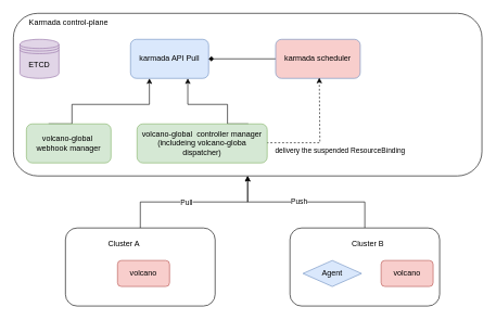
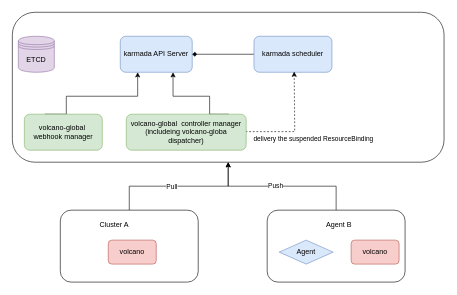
  <mxCell id="0" />
  <mxCell id="1" parent="0" />
  <mxCell id="2" value="" style="rounded=1;whiteSpace=wrap;html=1;" parent="1" vertex="1"><mxGeometry x="20" y="20" width="720" height="250" as="geometry" /></mxCell>
- <mxCell id="3" value="Karmada control-plane" style="text;html=1;strokeColor=none;fillColor=none;align=center;verticalAlign=middle;whiteSpace=wrap;rounded=0;" parent="1" vertex="1"><mxGeometry x="30" y="20" width="150" height="30" as="geometry" /></mxCell>
- <mxCell id="4" value="karmada API Pull" style="rounded=1;whiteSpace=wrap;html=1;fillColor=#dae8fc;strokeColor=#6c8ebf;" parent="1" vertex="1"><mxGeometry x="200" y="60" width="120" height="60" as="geometry" /></mxCell>
+ <mxCell id="4" value="karmada API Server" style="rounded=1;whiteSpace=wrap;html=1;fillColor=#dae8fc;strokeColor=#6c8ebf;" parent="1" vertex="1"><mxGeometry x="200" y="60" width="120" height="60" as="geometry" /></mxCell>
  <mxCell id="5" style="edgeStyle=orthogonalEdgeStyle;rounded=0;orthogonalLoop=1;jettySize=auto;html=1;endArrow=diamond;" parent="1" source="6" target="4" edge="1"><mxGeometry relative="1" as="geometry" /></mxCell>
- <mxCell id="6" value="karmada scheduler" style="rounded=1;whiteSpace=wrap;html=1;fillColor=#f8cecc;strokeColor=#6c8ebf;" parent="1" vertex="1"><mxGeometry x="423" y="60" width="130" height="60" as="geometry" /></mxCell>
+ <mxCell id="6" value="karmada scheduler" style="rounded=1;whiteSpace=wrap;html=1;fillColor=#dae8fc;strokeColor=#6c8ebf;" parent="1" vertex="1"><mxGeometry x="423" y="60" width="130" height="60" as="geometry" /></mxCell>
  <mxCell id="7" value="ETCD" style="shape=datastore;whiteSpace=wrap;html=1;fillColor=#e1d5e7;strokeColor=#9673a6;" parent="1" vertex="1"><mxGeometry x="30" y="60" width="60" height="60" as="geometry" /></mxCell>
  <mxCell id="8" style="edgeStyle=orthogonalEdgeStyle;rounded=0;orthogonalLoop=1;jettySize=auto;html=1;entryX=0.5;entryY=1;entryDx=0;entryDy=0;" parent="1" edge="1"><mxGeometry relative="1" as="geometry"><mxPoint x="381" y="190" as="sourcePoint" /><Array as="points"><mxPoint x="349" y="190" /><mxPoint x="349" y="160" /><mxPoint x="288" y="160" /></Array><mxPoint x="288" y="120" as="targetPoint" /></mxGeometry></mxCell>
  <mxCell id="9" style="edgeStyle=orthogonalEdgeStyle;rounded=0;orthogonalLoop=1;jettySize=auto;html=1;dashed=1;" parent="1" edge="1"><mxGeometry relative="1" as="geometry"><mxPoint x="409" y="219" as="sourcePoint" /><mxPoint x="490.04" y="119" as="targetPoint" /><Array as="points"><mxPoint x="491" y="219" /><mxPoint x="491" y="119" /></Array></mxGeometry></mxCell>
  <mxCell id="10" value="delivery the&amp;nbsp;suspended&amp;nbsp;ResourceBinding" style="edgeLabel;html=1;align=center;verticalAlign=middle;resizable=0;points=[];" parent="9" vertex="1" connectable="0"><mxGeometry x="-0.329" y="-1" relative="1" as="geometry"><mxPoint x="51" y="10" as="offset" /></mxGeometry></mxCell>
  <mxCell id="11" style="edgeStyle=orthogonalEdgeStyle;rounded=0;orthogonalLoop=1;jettySize=auto;html=1;entryX=0.5;entryY=1;entryDx=0;entryDy=0;" parent="1" edge="1"><mxGeometry relative="1" as="geometry"><Array as="points"><mxPoint x="110" y="190" /><mxPoint x="110" y="160" /><mxPoint x="229" y="160" /></Array><mxPoint x="74" y="189.96" as="sourcePoint" /><mxPoint x="229" y="119.96" as="targetPoint" /></mxGeometry></mxCell>
  <mxCell id="12" value="volcano-global&amp;nbsp; webhook manager" style="rounded=1;whiteSpace=wrap;html=1;fillColor=#d5e8d4;strokeColor=#82b366;" parent="1" vertex="1"><mxGeometry x="40" y="190" width="130" height="60" as="geometry" /></mxCell>
  <mxCell id="13" style="edgeStyle=orthogonalEdgeStyle;rounded=0;orthogonalLoop=1;jettySize=auto;html=1;entryX=0.5;entryY=1;entryDx=0;entryDy=0;" parent="1" source="15" target="2" edge="1"><mxGeometry relative="1" as="geometry" /></mxCell>
  <mxCell id="14" value="Pull" style="edgeLabel;html=1;align=center;verticalAlign=middle;resizable=0;points=[];" parent="13" vertex="1" connectable="0"><mxGeometry x="-0.102" y="-1" relative="1" as="geometry"><mxPoint y="-1" as="offset" /></mxGeometry></mxCell>
  <mxCell id="15" value="" style="rounded=1;whiteSpace=wrap;html=1;" parent="1" vertex="1"><mxGeometry x="100" y="350" width="230" height="120" as="geometry" /></mxCell>
  <mxCell id="16" value="Cluster A" style="text;html=1;strokeColor=none;fillColor=none;align=center;verticalAlign=middle;whiteSpace=wrap;rounded=0;" parent="1" vertex="1"><mxGeometry x="160" y="360" width="60" height="30" as="geometry" /></mxCell>
  <mxCell id="17" value="volcano" style="rounded=1;whiteSpace=wrap;html=1;fillColor=#f8cecc;strokeColor=#b85450;" parent="1" vertex="1"><mxGeometry x="180" y="400" width="80" height="40" as="geometry" /></mxCell>
  <mxCell id="18" style="edgeStyle=orthogonalEdgeStyle;rounded=0;orthogonalLoop=1;jettySize=auto;html=1;entryX=0.5;entryY=1;entryDx=0;entryDy=0;" parent="1" source="20" target="2" edge="1"><mxGeometry relative="1" as="geometry" /></mxCell>
  <mxCell id="19" value="Push" style="edgeLabel;html=1;align=center;verticalAlign=middle;resizable=0;points=[];" parent="18" vertex="1" connectable="0"><mxGeometry x="0.092" y="-1" relative="1" as="geometry"><mxPoint as="offset" /></mxGeometry></mxCell>
  <mxCell id="20" value="" style="rounded=1;whiteSpace=wrap;html=1;" parent="1" vertex="1"><mxGeometry x="445" y="350" width="230" height="120" as="geometry" /></mxCell>
- <mxCell id="21" value="Cluster B" style="text;html=1;strokeColor=none;fillColor=none;align=center;verticalAlign=middle;whiteSpace=wrap;rounded=0;" parent="1" vertex="1"><mxGeometry x="535" y="360" width="60" height="30" as="geometry" /></mxCell>
+ <mxCell id="21" value="Agent B" style="text;html=1;strokeColor=none;fillColor=none;align=center;verticalAlign=middle;whiteSpace=wrap;rounded=0;" parent="1" vertex="1"><mxGeometry x="535" y="360" width="60" height="30" as="geometry" /></mxCell>
  <mxCell id="22" value="volcano" style="rounded=1;whiteSpace=wrap;html=1;fillColor=#f8cecc;strokeColor=#b85450;" parent="1" vertex="1"><mxGeometry x="585" y="400" width="80" height="40" as="geometry" /></mxCell>
  <mxCell id="23" value="Agent" style="rhombus;whiteSpace=wrap;html=1;fillColor=#dae8fc;strokeColor=#6c8ebf;" parent="1" vertex="1"><mxGeometry x="465" y="400" width="90" height="40" as="geometry" /></mxCell>
  <mxCell id="24" value="volcano-global&amp;nbsp; controller manager&lt;br&gt;(includeing volcano-globa dispatcher)" style="rounded=1;whiteSpace=wrap;html=1;fillColor=#d5e8d4;strokeColor=#82b366;" parent="1" vertex="1"><mxGeometry x="210" y="190" width="200" height="60" as="geometry" /></mxCell>
